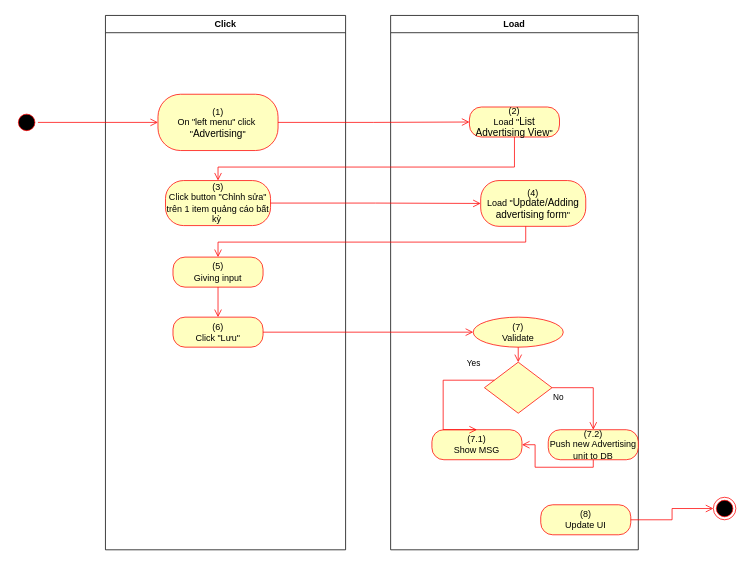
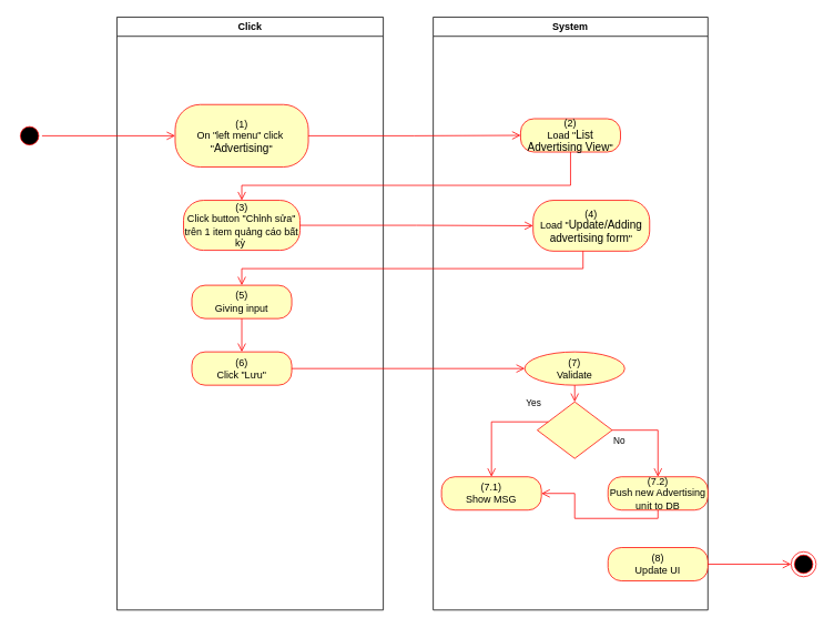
  <mxCell id="0" />
  <mxCell id="1" parent="0" />
  <mxCell id="2" value="Click" style="swimlane;whiteSpace=wrap" vertex="1" parent="1"><mxGeometry x="140" y="20" width="320" height="712" as="geometry"><mxRectangle x="120" y="128" width="60" height="23" as="alternateBounds" /></mxGeometry></mxCell>
  <mxCell id="3" value="&lt;span&gt;(1)&lt;/span&gt;&lt;br style=&quot;padding: 0px ; margin: 0px&quot;&gt;&lt;span&gt;On &quot;left menu&quot; click&amp;nbsp;&lt;/span&gt;&lt;br style=&quot;padding: 0px ; margin: 0px&quot;&gt;&lt;span&gt;&quot;&lt;/span&gt;&lt;span lang=&quot;EN-GB&quot; style=&quot;font-size: 10.0pt ; line-height: 107% ; font-family: &amp;#34;arial&amp;#34; , sans-serif&quot;&gt;Advertising&lt;/span&gt;&lt;span&gt;&quot;&lt;/span&gt;" style="rounded=1;whiteSpace=wrap;html=1;arcSize=40;fontColor=#000000;fillColor=#ffffc0;strokeColor=#ff0000;" vertex="1" parent="2"><mxGeometry x="70" y="105" width="160" height="75" as="geometry" /></mxCell>
  <mxCell id="4" value="(3)&lt;br&gt;Click button &quot;Chỉnh sửa&quot; trên 1 item quảng cáo bất kỳ&amp;nbsp;" style="rounded=1;whiteSpace=wrap;html=1;arcSize=40;fontColor=#000000;fillColor=#ffffc0;strokeColor=#ff0000;" vertex="1" parent="2"><mxGeometry x="80" y="220" width="140" height="60" as="geometry" /></mxCell>
  <mxCell id="5" value="(6)&lt;br&gt;Click &quot;Lưu&quot;" style="rounded=1;whiteSpace=wrap;html=1;arcSize=40;fontColor=#000000;fillColor=#ffffc0;strokeColor=#ff0000;" vertex="1" parent="2"><mxGeometry x="90" y="402" width="120" height="40" as="geometry" /></mxCell>
  <mxCell id="6" value="(5)&lt;br&gt;Giving input" style="rounded=1;whiteSpace=wrap;html=1;arcSize=40;fontColor=#000000;fillColor=#ffffc0;strokeColor=#ff0000;" vertex="1" parent="2"><mxGeometry x="90" y="322" width="120" height="40" as="geometry" /></mxCell>
  <mxCell id="7" value="" style="edgeStyle=orthogonalEdgeStyle;html=1;verticalAlign=bottom;endArrow=open;endSize=8;strokeColor=#ff0000;rounded=0;entryX=0.5;entryY=0;entryDx=0;entryDy=0;" edge="1" parent="2" source="6" target="5"><mxGeometry relative="1" as="geometry"><mxPoint x="330" y="402" as="targetPoint" /></mxGeometry></mxCell>
- <mxCell id="8" value="Load" style="swimlane;whiteSpace=wrap;startSize=23;" vertex="1" parent="1"><mxGeometry x="520" y="20" width="330" height="712" as="geometry" /></mxCell>
+ <mxCell id="8" value="System" style="swimlane;whiteSpace=wrap;startSize=23;" vertex="1" parent="1"><mxGeometry x="520" y="20" width="330" height="712" as="geometry" /></mxCell>
  <mxCell id="9" value="(2)&lt;br&gt;Load &quot;&lt;span lang=&quot;EN-GB&quot; style=&quot;font-size: 10.0pt ; line-height: 107% ; font-family: &amp;#34;arial&amp;#34; , sans-serif&quot;&gt;List Advertising View&lt;/span&gt;&quot;" style="rounded=1;whiteSpace=wrap;html=1;arcSize=40;fontColor=#000000;fillColor=#ffffc0;strokeColor=#ff0000;" vertex="1" parent="8"><mxGeometry x="105" y="122" width="120" height="40" as="geometry" /></mxCell>
  <mxCell id="10" value="(7)&lt;br&gt;Validate" style="ellipse;whiteSpace=wrap;html=1;arcSize=40;fontColor=#000000;fillColor=#ffffc0;strokeColor=#ff0000;" vertex="1" parent="8"><mxGeometry x="110" y="402" width="120" height="40" as="geometry" /></mxCell>
  <mxCell id="11" value="" style="edgeStyle=orthogonalEdgeStyle;html=1;verticalAlign=bottom;endArrow=open;endSize=8;strokeColor=#ff0000;rounded=0;entryX=0.5;entryY=0;entryDx=0;entryDy=0;" edge="1" parent="8" source="10" target="12"><mxGeometry relative="1" as="geometry"><mxPoint x="165" y="442" as="targetPoint" /></mxGeometry></mxCell>
  <mxCell id="12" value="" style="rhombus;whiteSpace=wrap;html=1;fillColor=#ffffc0;strokeColor=#ff0000;" vertex="1" parent="8"><mxGeometry x="125" y="462" width="90" height="68" as="geometry" /></mxCell>
  <mxCell id="13" value="No" style="edgeStyle=orthogonalEdgeStyle;html=1;align=left;verticalAlign=top;endArrow=open;endSize=8;strokeColor=#ff0000;rounded=0;exitX=1;exitY=0.5;exitDx=0;exitDy=0;" edge="1" parent="8" source="12" target="14"><mxGeometry x="-1" relative="1" as="geometry"><mxPoint x="170" y="552" as="targetPoint" /></mxGeometry></mxCell>
  <mxCell id="14" value="(7.2)&lt;br&gt;Push new Advertising unit to DB" style="rounded=1;whiteSpace=wrap;html=1;arcSize=40;fontColor=#000000;fillColor=#ffffc0;strokeColor=#ff0000;" vertex="1" parent="8"><mxGeometry x="210" y="552" width="120" height="40" as="geometry" /></mxCell>
- <mxCell id="15" value="(8)&lt;br&gt;Update UI" style="rounded=1;whiteSpace=wrap;html=1;arcSize=40;fontColor=#000000;fillColor=#ffffc0;strokeColor=#ff0000;" vertex="1" parent="8"><mxGeometry x="200" y="652" width="120" height="40" as="geometry" /></mxCell>
+ <mxCell id="15" value="(8)&lt;br&gt;Update UI" style="rounded=1;whiteSpace=wrap;html=1;arcSize=40;fontColor=#000000;fillColor=#ffffc0;strokeColor=#ff0000;" vertex="1" parent="8"><mxGeometry x="210" y="637" width="120" height="40" as="geometry" /></mxCell>
  <mxCell id="16" value="" style="edgeStyle=orthogonalEdgeStyle;html=1;verticalAlign=bottom;endArrow=open;endSize=8;strokeColor=#ff0000;rounded=0;exitX=0.5;exitY=1;exitDx=0;exitDy=0;" edge="1" parent="8" source="14" target="17"><mxGeometry relative="1" as="geometry"><mxPoint x="170" y="642" as="targetPoint" /></mxGeometry></mxCell>
- <mxCell id="17" value="(7.1)&lt;br&gt;Show MSG" style="rounded=1;whiteSpace=wrap;html=1;arcSize=40;fontColor=#000000;fillColor=#ffffc0;strokeColor=#ff0000;" vertex="1" parent="8"><mxGeometry x="55" y="552" width="120" height="40" as="geometry" /></mxCell>
+ <mxCell id="17" value="(7.1)&lt;br&gt;Show MSG" style="rounded=1;whiteSpace=wrap;html=1;arcSize=40;fontColor=#000000;fillColor=#ffffc0;strokeColor=#ff0000;" vertex="1" parent="8"><mxGeometry x="10" y="552" width="120" height="40" as="geometry" /></mxCell>
  <mxCell id="18" value="Yes" style="edgeStyle=orthogonalEdgeStyle;html=1;align=left;verticalAlign=bottom;endArrow=open;endSize=8;strokeColor=#ff0000;rounded=0;entryX=0.5;entryY=0;entryDx=0;entryDy=0;" edge="1" parent="8" source="12" target="17"><mxGeometry x="-0.579" y="-14" relative="1" as="geometry"><mxPoint x="70" y="552" as="targetPoint" /><Array as="points"><mxPoint x="70" y="486" /></Array><mxPoint as="offset" /></mxGeometry></mxCell>
  <mxCell id="19" value="(4)&lt;br&gt;Load &quot;&lt;span lang=&quot;EN-GB&quot; style=&quot;font-size: 10.0pt ; line-height: 107% ; font-family: &amp;#34;arial&amp;#34; , sans-serif&quot;&gt;Update/Adding&lt;br/&gt;advertising form&lt;/span&gt;&quot;" style="rounded=1;whiteSpace=wrap;html=1;arcSize=40;fontColor=#000000;fillColor=#ffffc0;strokeColor=#ff0000;" vertex="1" parent="8"><mxGeometry x="120" y="220" width="140" height="61" as="geometry" /></mxCell>
  <mxCell id="20" value="" style="ellipse;html=1;shape=startState;fillColor=#000000;strokeColor=#ff0000;" vertex="1" parent="1"><mxGeometry x="20" y="147.5" width="30" height="30" as="geometry" /></mxCell>
  <mxCell id="21" value="" style="edgeStyle=orthogonalEdgeStyle;html=1;verticalAlign=bottom;endArrow=open;endSize=8;strokeColor=#ff0000;rounded=0;entryX=0;entryY=0.5;entryDx=0;entryDy=0;" edge="1" parent="1" source="20" target="3"><mxGeometry relative="1" as="geometry"><mxPoint x="200" y="145" as="targetPoint" /></mxGeometry></mxCell>
  <mxCell id="22" value="" style="edgeStyle=orthogonalEdgeStyle;html=1;verticalAlign=bottom;endArrow=open;endSize=8;strokeColor=#ff0000;rounded=0;entryX=0;entryY=0.5;entryDx=0;entryDy=0;" edge="1" parent="1" source="3" target="9"><mxGeometry relative="1" as="geometry"><mxPoint x="600" y="163" as="targetPoint" /></mxGeometry></mxCell>
  <mxCell id="23" value="" style="edgeStyle=orthogonalEdgeStyle;html=1;verticalAlign=bottom;endArrow=open;endSize=8;strokeColor=#ff0000;rounded=0;entryX=0.5;entryY=0;entryDx=0;entryDy=0;" edge="1" parent="1" source="9" target="4"><mxGeometry relative="1" as="geometry"><mxPoint x="685" y="242" as="targetPoint" /><Array as="points"><mxPoint x="685" y="222" /><mxPoint x="290" y="222" /></Array></mxGeometry></mxCell>
  <mxCell id="24" value="" style="edgeStyle=orthogonalEdgeStyle;html=1;verticalAlign=bottom;endArrow=open;endSize=8;strokeColor=#ff0000;rounded=0;entryX=0;entryY=0.5;entryDx=0;entryDy=0;" edge="1" parent="1" source="5" target="10"><mxGeometry relative="1" as="geometry"><mxPoint x="280" y="462" as="targetPoint" /></mxGeometry></mxCell>
  <mxCell id="25" value="" style="ellipse;html=1;shape=endState;fillColor=#000000;strokeColor=#ff0000;" vertex="1" parent="1"><mxGeometry x="950" y="662" width="30" height="30" as="geometry" /></mxCell>
  <mxCell id="26" value="" style="edgeStyle=orthogonalEdgeStyle;html=1;verticalAlign=bottom;endArrow=open;endSize=8;strokeColor=#ff0000;rounded=0;exitX=1;exitY=0.5;exitDx=0;exitDy=0;entryX=0;entryY=0.5;entryDx=0;entryDy=0;" edge="1" parent="1" source="15" target="25"><mxGeometry relative="1" as="geometry"><mxPoint x="820" y="652" as="targetPoint" /><mxPoint x="820" y="592" as="sourcePoint" /></mxGeometry></mxCell>
  <mxCell id="27" value="" style="edgeStyle=orthogonalEdgeStyle;html=1;verticalAlign=bottom;endArrow=open;endSize=8;strokeColor=#ff0000;rounded=0;entryX=0;entryY=0.5;entryDx=0;entryDy=0;" edge="1" parent="1" source="4" target="19"><mxGeometry relative="1" as="geometry"><mxPoint x="280" y="355" as="targetPoint" /></mxGeometry></mxCell>
  <mxCell id="28" value="" style="edgeStyle=orthogonalEdgeStyle;html=1;verticalAlign=bottom;endArrow=open;endSize=8;strokeColor=#ff0000;rounded=0;entryX=0.5;entryY=0;entryDx=0;entryDy=0;" edge="1" parent="1" source="19" target="6"><mxGeometry relative="1" as="geometry"><mxPoint x="690" y="352" as="targetPoint" /><Array as="points"><mxPoint x="700" y="322" /><mxPoint x="290" y="322" /></Array></mxGeometry></mxCell>
